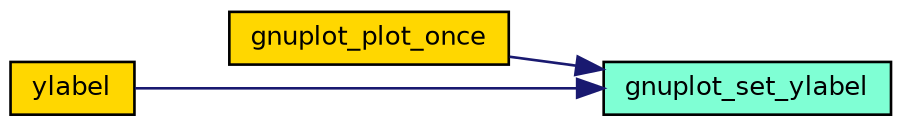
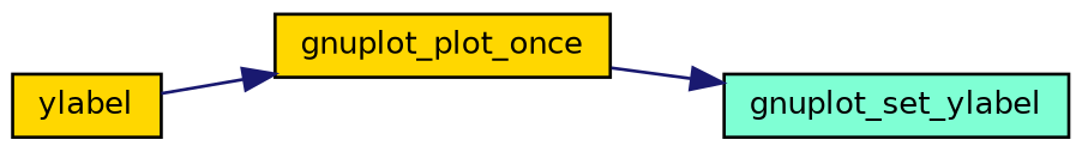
  digraph {
    rankdir=RL
    node [color=black fillcolor=gold fontname=Helvetica fontsize=10 shape=record style=filled]
    edge [color=midnightblue dir=back fontname=Helvetica fontsize=10 labelfontname=Helvetica labelfontsize=10 style=solid]
    n1 [fillcolor=aquamarine fontcolor=black height=0.2 label=gnuplot_set_ylabel width=0.4]
    n2 [height=0.2 label=gnuplot_plot_once width=0.4]
    n3 [height=0.2 label=ylabel width=0.4]
    n1 -> n2
-   n1 -> n3
+   n2 -> n3
  }
